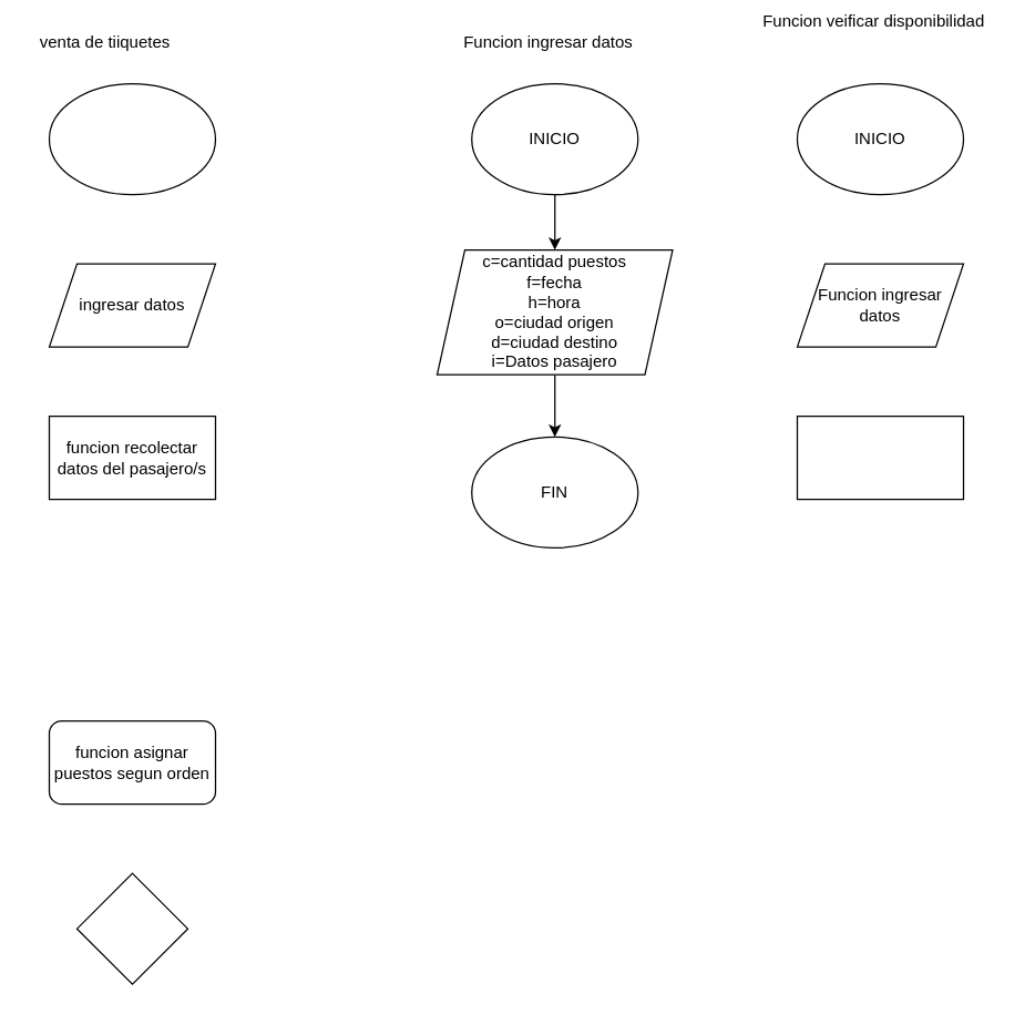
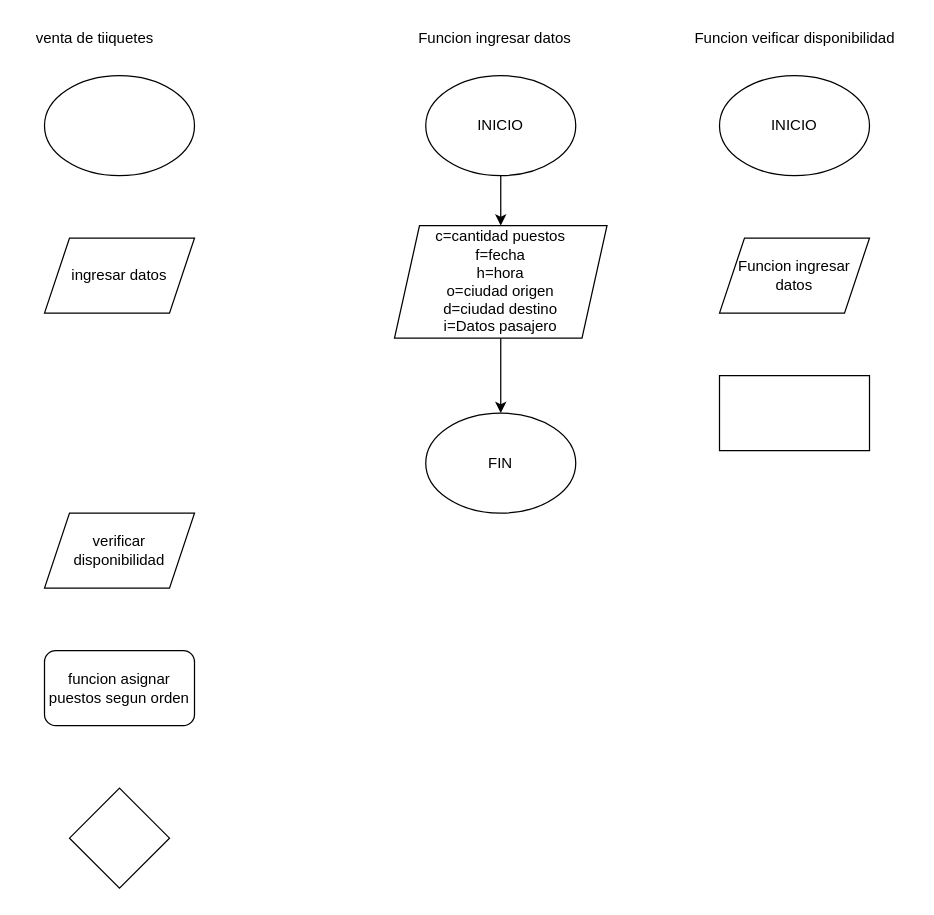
  <mxCell id="0" />
  <mxCell id="1" parent="0" />
  <mxCell id="2" value="" style="ellipse;whiteSpace=wrap;html=1;" vertex="1" parent="1"><mxGeometry x="35" y="60" width="120" height="80" as="geometry" /></mxCell>
  <mxCell id="3" value="ingresar datos" style="shape=parallelogram;perimeter=parallelogramPerimeter;whiteSpace=wrap;html=1;fixedSize=1;" vertex="1" parent="1"><mxGeometry x="35" y="190" width="120" height="60" as="geometry" /></mxCell>
- <mxCell id="4" value="funcion recolectar datos del pasajero/s" style="rounded=0;whiteSpace=wrap;html=1;" vertex="1" parent="1"><mxGeometry x="35" y="300" width="120" height="60" as="geometry" /></mxCell>
  <mxCell id="5" value="&lt;span&gt;funcion asignar puestos segun orden&lt;/span&gt;" style="whiteSpace=wrap;html=1;rounded=1;" vertex="1" parent="1"><mxGeometry x="35" y="520" width="120" height="60" as="geometry" /></mxCell>
+ <mxCell id="6" value="verificar disponibilidad" style="shape=parallelogram;perimeter=parallelogramPerimeter;whiteSpace=wrap;html=1;fixedSize=1;" vertex="1" parent="1"><mxGeometry x="35" y="410" width="120" height="60" as="geometry" /></mxCell>
  <mxCell id="7" value="" style="rhombus;whiteSpace=wrap;html=1;" vertex="1" parent="1"><mxGeometry x="55" y="630" width="80" height="80" as="geometry" /></mxCell>
  <mxCell id="8" value="" style="edgeStyle=orthogonalEdgeStyle;rounded=0;orthogonalLoop=1;jettySize=auto;html=1;" edge="1" parent="1" source="9" target="13"><mxGeometry relative="1" as="geometry" /></mxCell>
  <mxCell id="9" value="INICIO" style="ellipse;whiteSpace=wrap;html=1;" vertex="1" parent="1"><mxGeometry x="340" y="60" width="120" height="80" as="geometry" /></mxCell>
  <mxCell id="10" value="&lt;span&gt;venta de tiiquetes&lt;/span&gt;" style="text;html=1;align=center;verticalAlign=middle;resizable=0;points=[];autosize=1;strokeColor=none;" vertex="1" parent="1"><mxGeometry x="20" y="20" width="110" height="20" as="geometry" /></mxCell>
  <mxCell id="11" value="Funcion ingresar datos" style="text;html=1;align=center;verticalAlign=middle;resizable=0;points=[];autosize=1;strokeColor=none;" vertex="1" parent="1"><mxGeometry x="325" y="20" width="140" height="20" as="geometry" /></mxCell>
  <mxCell id="12" value="" style="edgeStyle=orthogonalEdgeStyle;rounded=0;orthogonalLoop=1;jettySize=auto;html=1;" edge="1" parent="1" source="13" target="14"><mxGeometry relative="1" as="geometry" /></mxCell>
  <mxCell id="13" value="&lt;span&gt;c=cantidad puestos&lt;/span&gt;&lt;br&gt;&lt;span&gt;f=fecha&lt;/span&gt;&lt;br&gt;&lt;span&gt;h=hora&lt;/span&gt;&lt;br&gt;&lt;span&gt;o=ciudad origen&lt;/span&gt;&lt;br&gt;&lt;span&gt;d=ciudad destino&lt;/span&gt;&lt;br&gt;&lt;span&gt;i=Datos pasajero&lt;/span&gt;" style="shape=parallelogram;perimeter=parallelogramPerimeter;whiteSpace=wrap;html=1;fixedSize=1;" vertex="1" parent="1"><mxGeometry x="315" y="180" width="170" height="90" as="geometry" /></mxCell>
- <mxCell id="14" value="FIN" style="ellipse;whiteSpace=wrap;html=1;" vertex="1" parent="1"><mxGeometry x="340" y="315" width="120" height="80" as="geometry" /></mxCell>
- <mxCell id="15" value="Funcion veificar disponibilidad" style="text;html=1;align=center;verticalAlign=middle;resizable=0;points=[];autosize=1;strokeColor=none;" vertex="1" parent="1"><mxGeometry x="540" y="5" width="180" height="20" as="geometry" /></mxCell>
+ <mxCell id="14" value="FIN" style="ellipse;whiteSpace=wrap;html=1;" vertex="1" parent="1"><mxGeometry x="340" y="330" width="120" height="80" as="geometry" /></mxCell>
+ <mxCell id="15" value="Funcion veificar disponibilidad" style="text;html=1;align=center;verticalAlign=middle;resizable=0;points=[];autosize=1;strokeColor=none;" vertex="1" parent="1"><mxGeometry x="545" y="20" width="180" height="20" as="geometry" /></mxCell>
  <mxCell id="16" value="INICIO" style="ellipse;whiteSpace=wrap;html=1;" vertex="1" parent="1"><mxGeometry x="575" y="60" width="120" height="80" as="geometry" /></mxCell>
  <mxCell id="17" value="Funcion ingresar&lt;br&gt;datos" style="shape=parallelogram;perimeter=parallelogramPerimeter;whiteSpace=wrap;html=1;fixedSize=1;" vertex="1" parent="1"><mxGeometry x="575" y="190" width="120" height="60" as="geometry" /></mxCell>
  <mxCell id="18" value="" style="rounded=0;whiteSpace=wrap;html=1;" vertex="1" parent="1"><mxGeometry x="575" y="300" width="120" height="60" as="geometry" /></mxCell>
